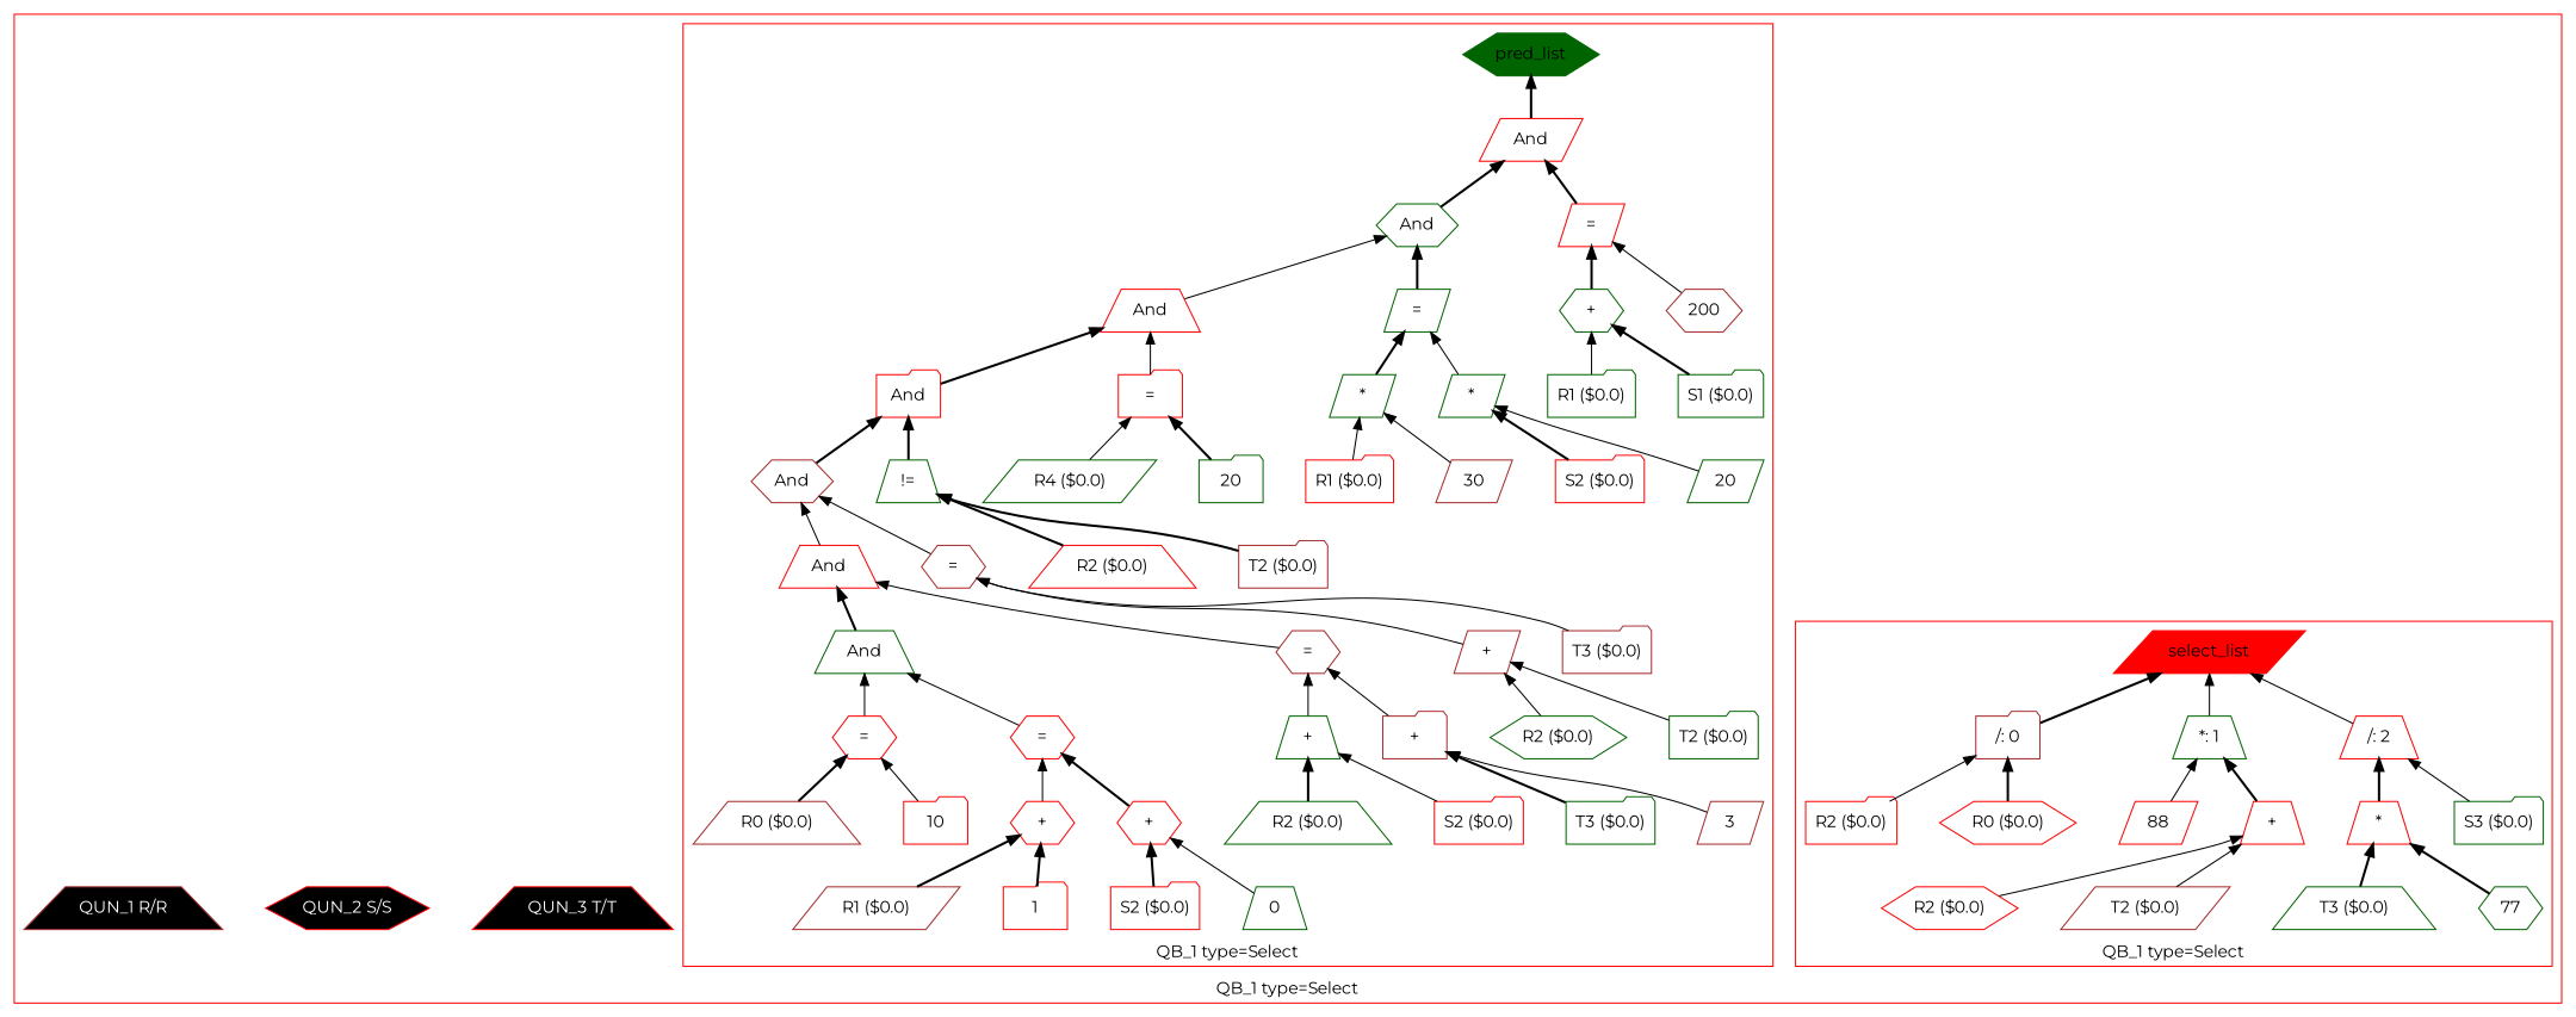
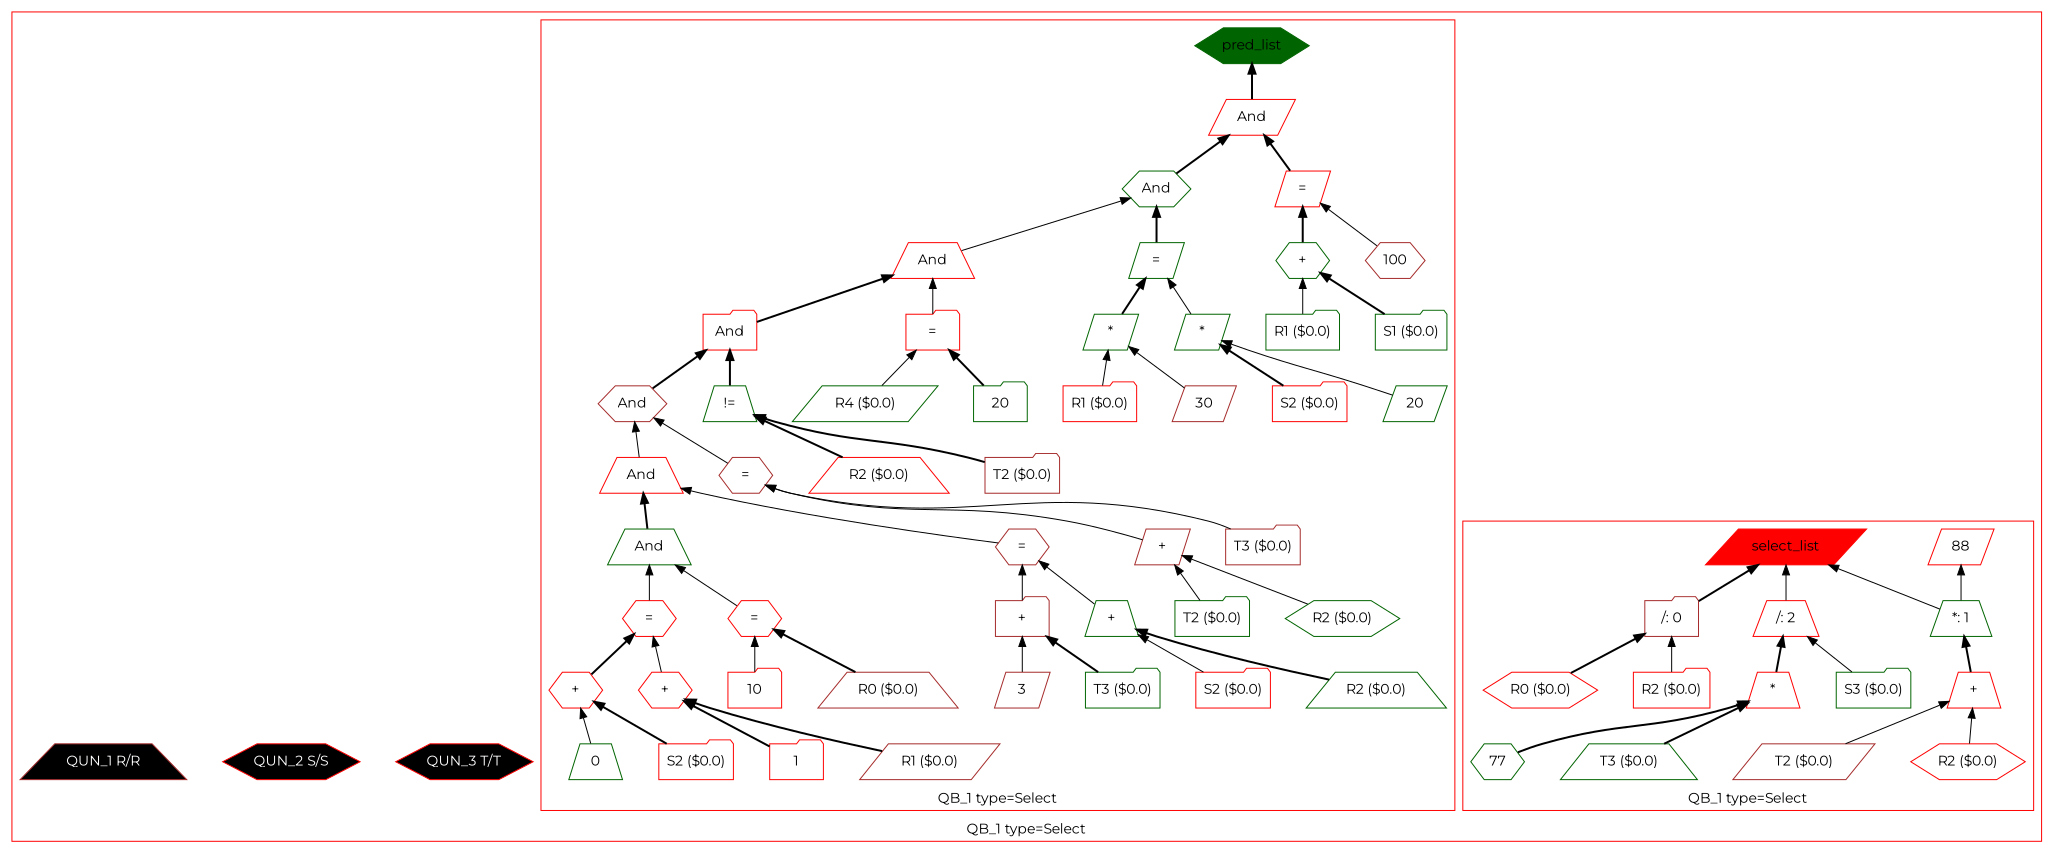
  digraph {
    fontname=Montserrat
    nodesep=0.5
    ordering=in
    rankdir=BT
    node [color=red fontname=Montserrat shape=folder]
    edge [fontname=Montserrat style=solid]
    n1 [label=select_list shape=parallelogram style=filled]
    n2 [color=brown label="/: 0"]
    n3 [label="R2 ($0.0)"]
    n4 [label="R0 ($0.0)" shape=hexagon]
    n5 [color=darkgreen label="*: 1" shape=trapezium]
    n6 [label=88 shape=parallelogram]
    n7 [label="+" shape=trapezium]
    n8 [label="R2 ($0.0)" shape=hexagon]
    n9 [color=brown label="T2 ($0.0)" shape=parallelogram]
    n10 [label="/: 2" shape=trapezium]
    n11 [label="*" shape=trapezium]
    n12 [color=darkgreen label="T3 ($0.0)" shape=trapezium]
    n13 [color=darkgreen label=77 shape=hexagon]
    n14 [color=darkgreen label="S3 ($0.0)"]
    n15 [label=And shape=parallelogram]
    n16 [color=darkgreen label=pred_list shape=hexagon style=filled]
    n17 [color=darkgreen label=And shape=hexagon]
    n18 [label=And shape=trapezium]
    n19 [label=And]
    n20 [color=brown label=And shape=hexagon]
    n21 [label=And shape=trapezium]
    n22 [color=darkgreen label=And shape=trapezium]
    n23 [label="=" shape=hexagon]
    n24 [color=brown label="R0 ($0.0)" shape=trapezium]
    n25 [label=10]
    n26 [label="=" shape=hexagon]
    n27 [label="+" shape=hexagon]
    n28 [color=brown label="R1 ($0.0)" shape=parallelogram]
    n29 [label=1]
    n30 [label="+" shape=hexagon]
    n31 [label="S2 ($0.0)"]
    n32 [color=darkgreen label=0 shape=trapezium]
    n33 [color=brown label="=" shape=hexagon]
    n34 [color=darkgreen label="+" shape=trapezium]
    n35 [color=darkgreen label="R2 ($0.0)" shape=trapezium]
    n36 [label="S2 ($0.0)"]
    n37 [color=brown label="+"]
    n38 [color=darkgreen label="T3 ($0.0)"]
    n39 [color=brown label=3 shape=parallelogram]
    n40 [color=brown label="=" shape=hexagon]
    n41 [color=brown label="+" shape=parallelogram]
    n42 [color=darkgreen label="R2 ($0.0)" shape=hexagon]
    n43 [color=darkgreen label="T2 ($0.0)"]
    n44 [color=brown label="T3 ($0.0)"]
    n45 [color=darkgreen label="!=" shape=trapezium]
    n46 [label="R2 ($0.0)" shape=trapezium]
    n47 [color=brown label="T2 ($0.0)"]
    n48 [label="="]
    n49 [color=darkgreen label="R4 ($0.0)" shape=parallelogram]
    n50 [color=darkgreen label=20]
    n51 [color=darkgreen label="=" shape=parallelogram]
    n52 [color=darkgreen label="*" shape=parallelogram]
    n53 [label="R1 ($0.0)"]
    n54 [color=brown label=30 shape=parallelogram]
    n55 [color=darkgreen label="*" shape=parallelogram]
    n56 [label="S2 ($0.0)"]
    n57 [color=darkgreen label=20 shape=parallelogram]
    n58 [label="=" shape=parallelogram]
    n59 [color=darkgreen label="+" shape=hexagon]
    n60 [color=darkgreen label="R1 ($0.0)"]
    n61 [color=darkgreen label="S1 ($0.0)"]
-   n62 [color=brown label=200 shape=hexagon]
-   n63 [fillcolor=black fontcolor=white label="QUN_3 T/T" shape=trapezium style=filled]
+   n62 [color=brown label=100 shape=hexagon]
+   n63 [fillcolor=black fontcolor=white label="QUN_3 T/T" shape=hexagon style=filled]
    n64 [fillcolor=black fontcolor=white label="QUN_2 S/S" shape=hexagon style=filled]
    n65 [color=brown fillcolor=black fontcolor=white label="QUN_1 R/R" shape=trapezium style=filled]
    subgraph cluster_1 {
      color=red
      label="QB_1 type=Select"
      n63
      n64
      n65
      subgraph cluster_2 {
        color=red
        label="QB_1 type=Select"
        n1
        n2
        n3
        n4
        n5
        n6
        n7
        n8
        n9
        n10
        n11
        n12
        n13
        n14
      }
      subgraph cluster_3 {
        color=red
        label="QB_1 type=Select"
        n15
        n16
        n17
        n18
        n19
        n20
        n21
        n22
        n23
        n24
        n25
        n26
        n27
        n28
        n29
        n30
        n31
        n32
        n33
        n34
        n35
        n36
        n37
        n38
        n39
        n40
        n41
        n42
        n43
        n44
        n45
        n46
        n47
        n48
        n49
        n50
        n51
        n52
        n53
        n54
        n55
        n56
        n57
        n58
        n59
        n60
        n61
        n62
      }
    }
    n2 -> n1 [style=bold]
    n3 -> n2
    n4 -> n2 [style=bold]
    n5 -> n1
-   n6 -> n5
+   n5 -> n6
    n7 -> n5 [style=bold]
    n8 -> n7
    n9 -> n7
    n10 -> n1
    n11 -> n10 [style=bold]
    n12 -> n11 [style=bold]
    n13 -> n11 [style=bold]
    n14 -> n10
    n15 -> n16 [style=bold]
    n17 -> n15 [style=bold]
    n18 -> n17
    n19 -> n18 [style=bold]
    n20 -> n19 [style=bold]
    n21 -> n20
    n22 -> n21 [style=bold]
    n23 -> n22
    n24 -> n23 [style=bold]
    n25 -> n23
    n26 -> n22
    n27 -> n26
    n28 -> n27 [style=bold]
    n29 -> n27 [style=bold]
    n30 -> n26 [style=bold]
    n31 -> n30 [style=bold]
    n32 -> n30
    n33 -> n21
    n34 -> n33
    n35 -> n34 [style=bold]
    n36 -> n34
    n37 -> n33
    n38 -> n37 [style=bold]
    n39 -> n37
    n40 -> n20
    n41 -> n40
    n42 -> n41
    n43 -> n41
    n44 -> n40
    n45 -> n19 [style=bold]
    n46 -> n45 [style=bold]
    n47 -> n45 [style=bold]
    n48 -> n18
    n49 -> n48
    n50 -> n48 [style=bold]
    n51 -> n17 [style=bold]
    n52 -> n51 [style=bold]
    n53 -> n52
    n54 -> n52
    n55 -> n51
    n56 -> n55 [style=bold]
    n57 -> n55
    n58 -> n15 [style=bold]
    n59 -> n58 [style=bold]
    n60 -> n59
    n61 -> n59 [style=bold]
    n62 -> n58
  }
